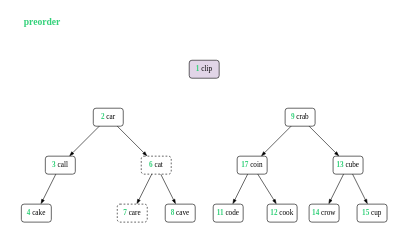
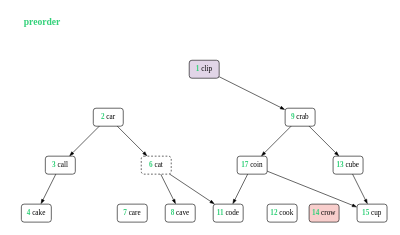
  <mxCell id="0" />
  <mxCell id="1" parent="0" />
  <mxCell id="2" value="" style="group" parent="1" vertex="1" connectable="0"><mxGeometry x="35" y="100" width="610" height="270" as="geometry" /></mxCell>
  <mxCell id="3" value="&lt;font color=&quot;#33d17a&quot; face=&quot;Ubuntu mono&quot;&gt;&lt;b style=&quot;&quot;&gt;1&lt;/b&gt;&lt;/font&gt; clip" style="rounded=1;html=1;fontFamily=Alegreya;fontSource=https%3A%2F%2Ffonts.googleapis.com%2Fcss%3Ffamily%3DAlegreya;whiteSpace=wrap;fillColor=#e1d5e7;" parent="2" vertex="1"><mxGeometry x="280" width="50" height="30" as="geometry" /></mxCell>
  <mxCell id="4" value="&lt;font color=&quot;#33d17a&quot; face=&quot;Ubuntu mono&quot;&gt;&lt;b style=&quot;&quot;&gt;2&lt;/b&gt;&lt;/font&gt; car" style="rounded=1;html=1;fontFamily=Alegreya;fontSource=https%3A%2F%2Ffonts.googleapis.com%2Fcss%3Ffamily%3DAlegreya;whiteSpace=wrap;" parent="2" vertex="1"><mxGeometry x="120" y="80" width="50" height="30" as="geometry" /></mxCell>
  <mxCell id="5" value="&lt;font color=&quot;#33d17a&quot; face=&quot;Ubuntu mono&quot;&gt;&lt;b style=&quot;&quot;&gt;9&lt;/b&gt;&lt;/font&gt; crab" style="rounded=1;html=1;fontFamily=Alegreya;fontSource=https%3A%2F%2Ffonts.googleapis.com%2Fcss%3Ffamily%3DAlegreya;whiteSpace=wrap;" parent="2" vertex="1"><mxGeometry x="440" y="80" width="50" height="30" as="geometry" /></mxCell>
  <mxCell id="6" value="&lt;font color=&quot;#33d17a&quot; face=&quot;Ubuntu mono&quot;&gt;&lt;b style=&quot;&quot;&gt;3&lt;/b&gt;&lt;/font&gt; call" style="rounded=1;html=1;fontFamily=Alegreya;fontSource=https%3A%2F%2Ffonts.googleapis.com%2Fcss%3Ffamily%3DAlegreya;whiteSpace=wrap;" parent="2" vertex="1"><mxGeometry x="40" y="160" width="50" height="30" as="geometry" /></mxCell>
  <mxCell id="7" value="&lt;font color=&quot;#33d17a&quot; face=&quot;Ubuntu mono&quot;&gt;&lt;b style=&quot;&quot;&gt;6&lt;/b&gt;&lt;/font&gt; cat" style="rounded=1;html=1;fontFamily=Alegreya;fontSource=https%3A%2F%2Ffonts.googleapis.com%2Fcss%3Ffamily%3DAlegreya;whiteSpace=wrap;dashed=1;" parent="2" vertex="1"><mxGeometry x="200" y="160" width="50" height="30" as="geometry" /></mxCell>
  <mxCell id="8" value="&lt;font color=&quot;#33d17a&quot; face=&quot;Ubuntu mono&quot;&gt;&lt;b style=&quot;&quot;&gt;4&lt;/b&gt;&lt;/font&gt; cake" style="rounded=1;html=1;fontFamily=Alegreya;fontSource=https%3A%2F%2Ffonts.googleapis.com%2Fcss%3Ffamily%3DAlegreya;whiteSpace=wrap;" parent="2" vertex="1"><mxGeometry y="240" width="50" height="30" as="geometry" /></mxCell>
- <mxCell id="9" value="&lt;font color=&quot;#33d17a&quot; face=&quot;Ubuntu mono&quot;&gt;&lt;b style=&quot;&quot;&gt;7&lt;/b&gt;&lt;/font&gt; care" style="rounded=1;html=1;fontFamily=Alegreya;fontSource=https%3A%2F%2Ffonts.googleapis.com%2Fcss%3Ffamily%3DAlegreya;whiteSpace=wrap;dashed=1;" parent="2" vertex="1"><mxGeometry x="160" y="240" width="50" height="30" as="geometry" /></mxCell>
+ <mxCell id="9" value="&lt;font color=&quot;#33d17a&quot; face=&quot;Ubuntu mono&quot;&gt;&lt;b style=&quot;&quot;&gt;7&lt;/b&gt;&lt;/font&gt; care" style="rounded=1;html=1;fontFamily=Alegreya;fontSource=https%3A%2F%2Ffonts.googleapis.com%2Fcss%3Ffamily%3DAlegreya;whiteSpace=wrap;" parent="2" vertex="1"><mxGeometry x="160" y="240" width="50" height="30" as="geometry" /></mxCell>
  <mxCell id="10" value="&lt;font color=&quot;#33d17a&quot; face=&quot;Ubuntu mono&quot;&gt;&lt;b style=&quot;&quot;&gt;8&lt;/b&gt;&lt;/font&gt; cave" style="rounded=1;html=1;fontFamily=Alegreya;fontSource=https%3A%2F%2Ffonts.googleapis.com%2Fcss%3Ffamily%3DAlegreya;whiteSpace=wrap;" parent="2" vertex="1"><mxGeometry x="240" y="240" width="50" height="30" as="geometry" /></mxCell>
  <mxCell id="11" value="&lt;font color=&quot;#33d17a&quot; face=&quot;Ubuntu mono&quot;&gt;&lt;b style=&quot;&quot;&gt;17&lt;/b&gt;&lt;/font&gt; coin" style="rounded=1;html=1;fontFamily=Alegreya;fontSource=https%3A%2F%2Ffonts.googleapis.com%2Fcss%3Ffamily%3DAlegreya;whiteSpace=wrap;" parent="2" vertex="1"><mxGeometry x="360" y="160" width="50" height="30" as="geometry" /></mxCell>
  <mxCell id="12" value="&lt;font color=&quot;#33d17a&quot; face=&quot;Ubuntu mono&quot;&gt;&lt;b style=&quot;&quot;&gt;13&lt;/b&gt;&lt;/font&gt;&amp;nbsp;cube" style="rounded=1;html=1;fontFamily=Alegreya;fontSource=https%3A%2F%2Ffonts.googleapis.com%2Fcss%3Ffamily%3DAlegreya;whiteSpace=wrap;" parent="2" vertex="1"><mxGeometry x="520" y="160" width="50" height="30" as="geometry" /></mxCell>
  <mxCell id="13" value="&lt;font color=&quot;#33d17a&quot; face=&quot;Ubuntu mono&quot;&gt;&lt;b style=&quot;&quot;&gt;11&lt;/b&gt;&lt;/font&gt; code" style="rounded=1;html=1;fontFamily=Alegreya;fontSource=https%3A%2F%2Ffonts.googleapis.com%2Fcss%3Ffamily%3DAlegreya;whiteSpace=wrap;" parent="2" vertex="1"><mxGeometry x="320" y="240" width="50" height="30" as="geometry" /></mxCell>
  <mxCell id="14" value="&lt;font color=&quot;#33d17a&quot; face=&quot;Ubuntu mono&quot;&gt;&lt;b style=&quot;&quot;&gt;12&lt;/b&gt;&lt;/font&gt;&amp;nbsp;cook" style="rounded=1;html=1;fontFamily=Alegreya;fontSource=https%3A%2F%2Ffonts.googleapis.com%2Fcss%3Ffamily%3DAlegreya;whiteSpace=wrap;" parent="2" vertex="1"><mxGeometry x="410" y="240" width="50" height="30" as="geometry" /></mxCell>
- <mxCell id="15" value="&lt;font color=&quot;#33d17a&quot; face=&quot;Ubuntu mono&quot;&gt;&lt;b style=&quot;&quot;&gt;14&lt;/b&gt;&lt;/font&gt; crow" style="rounded=1;html=1;fontFamily=Alegreya;fontSource=https%3A%2F%2Ffonts.googleapis.com%2Fcss%3Ffamily%3DAlegreya;whiteSpace=wrap;" parent="2" vertex="1"><mxGeometry x="480" y="240" width="50" height="30" as="geometry" /></mxCell>
+ <mxCell id="15" value="&lt;font color=&quot;#33d17a&quot; face=&quot;Ubuntu mono&quot;&gt;&lt;b style=&quot;&quot;&gt;14&lt;/b&gt;&lt;/font&gt; crow" style="rounded=1;html=1;fontFamily=Alegreya;fontSource=https%3A%2F%2Ffonts.googleapis.com%2Fcss%3Ffamily%3DAlegreya;whiteSpace=wrap;fillColor=#f8cecc;" parent="2" vertex="1"><mxGeometry x="480" y="240" width="50" height="30" as="geometry" /></mxCell>
  <mxCell id="16" value="&lt;font color=&quot;#33d17a&quot; face=&quot;Ubuntu mono&quot;&gt;&lt;b style=&quot;&quot;&gt;15&lt;/b&gt;&lt;/font&gt; cup" style="rounded=1;html=1;fontFamily=Alegreya;fontSource=https%3A%2F%2Ffonts.googleapis.com%2Fcss%3Ffamily%3DAlegreya;whiteSpace=wrap;" parent="2" vertex="1"><mxGeometry x="560" y="240" width="50" height="30" as="geometry" /></mxCell>
+ <mxCell id="17" value="" style="endArrow=blockThin;html=1;fontFamily=Alegreya;fontSource=https%3A%2F%2Ffonts.googleapis.com%2Fcss%3Ffamily%3DAlegreya;endFill=1;" parent="2" source="3" target="5" edge="1"><mxGeometry width="50" height="50" relative="1" as="geometry"><mxPoint x="410" y="70" as="sourcePoint" /><mxPoint x="320" y="125.385" as="targetPoint" /></mxGeometry></mxCell>
  <mxCell id="18" value="" style="endArrow=blockThin;html=1;fontFamily=Alegreya;fontSource=https%3A%2F%2Ffonts.googleapis.com%2Fcss%3Ffamily%3DAlegreya;endFill=1;" parent="2" source="5" target="12" edge="1"><mxGeometry width="50" height="50" relative="1" as="geometry"><mxPoint x="540" y="160" as="sourcePoint" /><mxPoint x="450" y="215.385" as="targetPoint" /></mxGeometry></mxCell>
  <mxCell id="19" value="" style="endArrow=blockThin;html=1;fontFamily=Alegreya;fontSource=https%3A%2F%2Ffonts.googleapis.com%2Fcss%3Ffamily%3DAlegreya;endFill=1;" parent="2" source="5" target="11" edge="1"><mxGeometry width="50" height="50" relative="1" as="geometry"><mxPoint x="370" y="150" as="sourcePoint" /><mxPoint x="280" y="205.385" as="targetPoint" /></mxGeometry></mxCell>
  <mxCell id="20" value="" style="endArrow=blockThin;html=1;fontFamily=Alegreya;fontSource=https%3A%2F%2Ffonts.googleapis.com%2Fcss%3Ffamily%3DAlegreya;endFill=1;" parent="2" source="4" target="6" edge="1"><mxGeometry width="50" height="50" relative="1" as="geometry"><mxPoint x="210" y="150" as="sourcePoint" /><mxPoint x="120" y="205.385" as="targetPoint" /></mxGeometry></mxCell>
  <mxCell id="21" value="" style="endArrow=blockThin;html=1;fontFamily=Alegreya;fontSource=https%3A%2F%2Ffonts.googleapis.com%2Fcss%3Ffamily%3DAlegreya;endFill=1;" parent="2" source="4" target="7" edge="1"><mxGeometry width="50" height="50" relative="1" as="geometry"><mxPoint x="210" y="140" as="sourcePoint" /><mxPoint x="120" y="195.385" as="targetPoint" /></mxGeometry></mxCell>
  <mxCell id="22" value="" style="endArrow=blockThin;html=1;fontFamily=Alegreya;fontSource=https%3A%2F%2Ffonts.googleapis.com%2Fcss%3Ffamily%3DAlegreya;endFill=1;" parent="2" source="6" target="8" edge="1"><mxGeometry width="50" height="50" relative="1" as="geometry"><mxPoint y="230" as="sourcePoint" /><mxPoint x="-90" y="285.385" as="targetPoint" /></mxGeometry></mxCell>
- <mxCell id="23" value="" style="endArrow=blockThin;html=1;fontFamily=Alegreya;fontSource=https%3A%2F%2Ffonts.googleapis.com%2Fcss%3Ffamily%3DAlegreya;endFill=1;" parent="2" source="7" target="9" edge="1"><mxGeometry width="50" height="50" relative="1" as="geometry"><mxPoint x="340" y="47.308" as="sourcePoint" /><mxPoint x="250" y="102.692" as="targetPoint" /></mxGeometry></mxCell>
+ <mxCell id="23" value="" style="endArrow=blockThin;html=1;fontFamily=Alegreya;fontSource=https%3A%2F%2Ffonts.googleapis.com%2Fcss%3Ffamily%3DAlegreya;endFill=1;" parent="2" source="7" target="13" edge="1"><mxGeometry width="50" height="50" relative="1" as="geometry"><mxPoint x="340" y="47.308" as="sourcePoint" /><mxPoint x="250" y="102.692" as="targetPoint" /></mxGeometry></mxCell>
  <mxCell id="24" value="" style="endArrow=blockThin;html=1;fontFamily=Alegreya;fontSource=https%3A%2F%2Ffonts.googleapis.com%2Fcss%3Ffamily%3DAlegreya;endFill=1;" parent="2" source="7" target="10" edge="1"><mxGeometry width="50" height="50" relative="1" as="geometry"><mxPoint x="350" y="57.308" as="sourcePoint" /><mxPoint x="260" y="112.692" as="targetPoint" /></mxGeometry></mxCell>
  <mxCell id="25" value="" style="endArrow=blockThin;html=1;fontFamily=Alegreya;fontSource=https%3A%2F%2Ffonts.googleapis.com%2Fcss%3Ffamily%3DAlegreya;endFill=1;" parent="2" source="11" target="13" edge="1"><mxGeometry width="50" height="50" relative="1" as="geometry"><mxPoint x="350" y="230" as="sourcePoint" /><mxPoint x="260" y="285.385" as="targetPoint" /></mxGeometry></mxCell>
- <mxCell id="26" value="" style="endArrow=blockThin;html=1;fontFamily=Alegreya;fontSource=https%3A%2F%2Ffonts.googleapis.com%2Fcss%3Ffamily%3DAlegreya;endFill=1;" parent="2" source="11" target="14" edge="1"><mxGeometry width="50" height="50" relative="1" as="geometry"><mxPoint x="450" y="230" as="sourcePoint" /><mxPoint x="360" y="285.385" as="targetPoint" /></mxGeometry></mxCell>
- <mxCell id="27" value="" style="endArrow=blockThin;html=1;fontFamily=Alegreya;fontSource=https%3A%2F%2Ffonts.googleapis.com%2Fcss%3Ffamily%3DAlegreya;endFill=1;" parent="2" source="12" target="15" edge="1"><mxGeometry width="50" height="50" relative="1" as="geometry"><mxPoint x="530" y="210" as="sourcePoint" /><mxPoint x="440" y="265.385" as="targetPoint" /></mxGeometry></mxCell>
+ <mxCell id="26" value="" style="endArrow=blockThin;html=1;fontFamily=Alegreya;fontSource=https%3A%2F%2Ffonts.googleapis.com%2Fcss%3Ffamily%3DAlegreya;endFill=1;" parent="2" source="11" target="16" edge="1"><mxGeometry width="50" height="50" relative="1" as="geometry"><mxPoint x="450" y="230" as="sourcePoint" /><mxPoint x="360" y="285.385" as="targetPoint" /></mxGeometry></mxCell>
  <mxCell id="28" value="" style="endArrow=blockThin;html=1;fontFamily=Alegreya;fontSource=https%3A%2F%2Ffonts.googleapis.com%2Fcss%3Ffamily%3DAlegreya;endFill=1;" parent="2" source="12" target="16" edge="1"><mxGeometry width="50" height="50" relative="1" as="geometry"><mxPoint x="640" y="210" as="sourcePoint" /><mxPoint x="550" y="265.385" as="targetPoint" /></mxGeometry></mxCell>
  <mxCell id="29" value="&lt;font size=&quot;1&quot; data-font-src=&quot;https://fonts.googleapis.com/css?family=Ubuntu+mono&quot; face=&quot;Ubuntu mono&quot;&gt;&lt;b style=&quot;font-size: 16px;&quot;&gt;preorder&lt;/b&gt;&lt;/font&gt;" style="text;html=1;strokeColor=none;fillColor=none;align=center;verticalAlign=middle;whiteSpace=wrap;rounded=0;fontColor=#33d17a;" parent="1" vertex="1"><mxGeometry x="20" y="20" width="100" height="30" as="geometry" /></mxCell>
